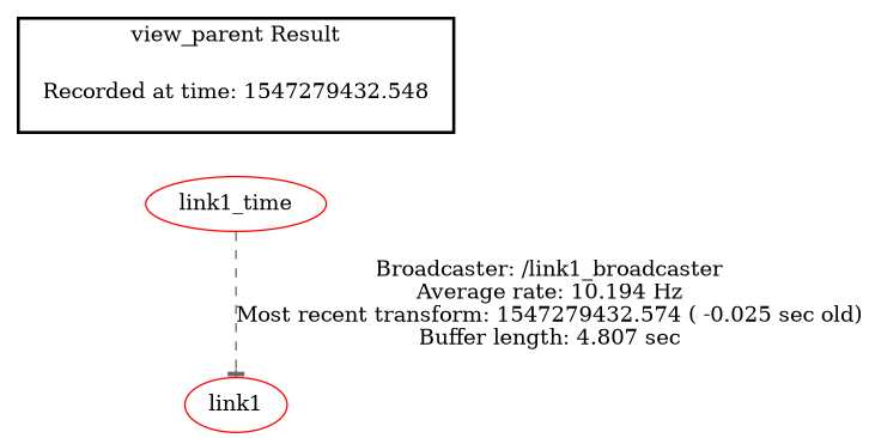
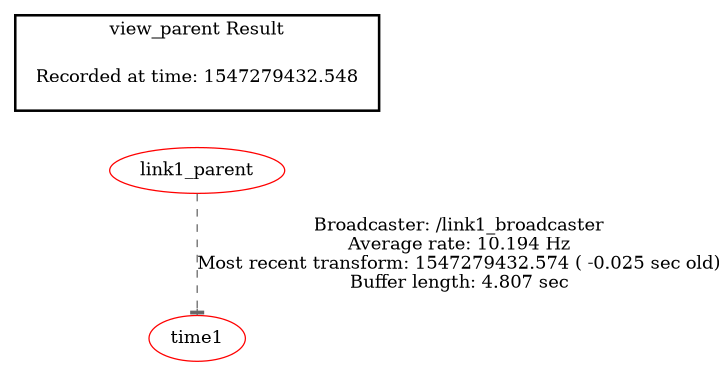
  digraph {
    node [color=red]
    "Recorded at time: 1547279432.548" [shape=plaintext]
-   link1_parent [label=link1_time]
-   link1
+   link1_parent
+   link1 [label=time1]
    subgraph cluster_1 {
      color=black
      label="view_parent Result"
      style=bold
      "Recorded at time: 1547279432.548"
    }
    "Recorded at time: 1547279432.548" -> link1_parent [style=invis]
    link1_parent -> link1 [arrowhead=tee color=gray40 label="Broadcaster: /link1_broadcaster\nAverage rate: 10.194 Hz\nMost recent transform: 1547279432.574 ( -0.025 sec old)\nBuffer length: 4.807 sec\n" style=dashed]
  }
